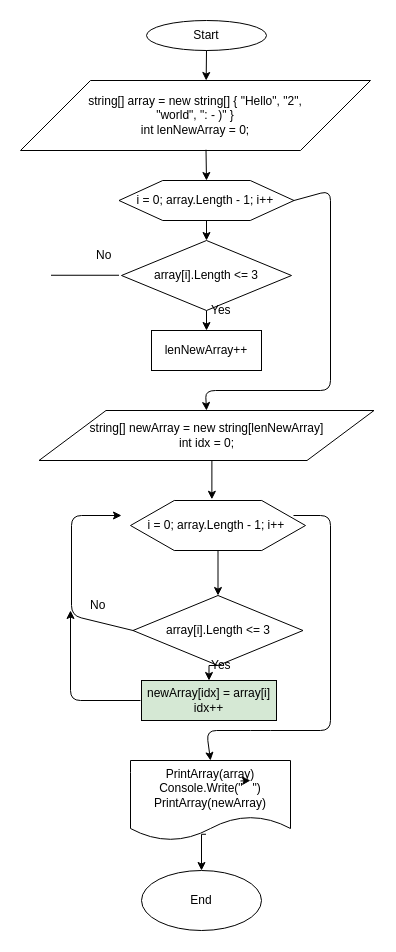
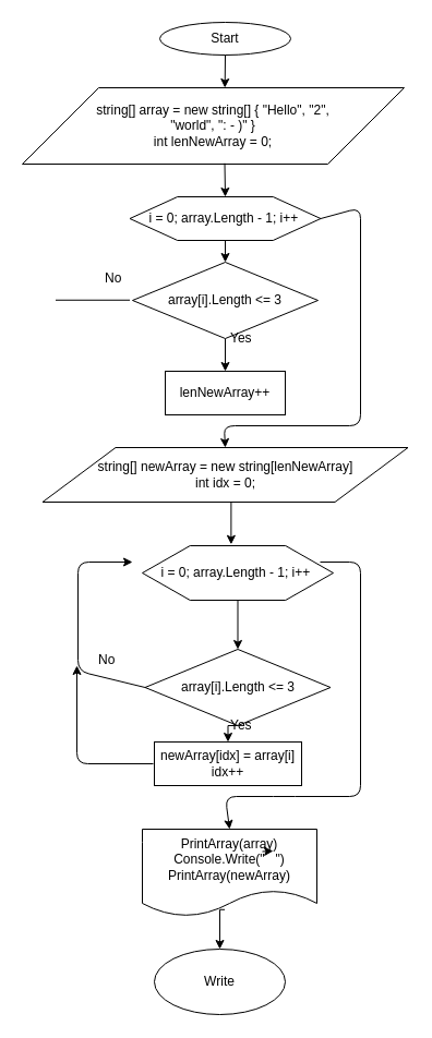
  <mxCell id="0" />
  <mxCell id="1" parent="0" />
  <mxCell id="2" value="Start" style="ellipse;whiteSpace=wrap;html=1;" parent="1" vertex="1"><mxGeometry x="146" y="20" width="120" height="30" as="geometry" /></mxCell>
  <mxCell id="3" value="string[] array = new string[] { &quot;Hello&quot;, &quot;2&quot;,&lt;br&gt;&quot;world&quot;, &quot;: - )&quot; }&lt;br&gt;int lenNewArray = 0;" style="shape=parallelogram;perimeter=parallelogramPerimeter;whiteSpace=wrap;html=1;align=center;" parent="1" vertex="1"><mxGeometry x="20" y="80" width="350" height="70" as="geometry" /></mxCell>
  <mxCell id="4" style="edgeStyle=orthogonalEdgeStyle;rounded=0;jumpSize=3;orthogonalLoop=1;jettySize=auto;html=1;exitX=0.5;exitY=1;exitDx=0;exitDy=0;entryX=0.5;entryY=0;entryDx=0;entryDy=0;strokeWidth=1;" parent="1" source="5" target="7" edge="1"><mxGeometry relative="1" as="geometry" /></mxCell>
  <mxCell id="5" value="i = 0; array.Length - 1; i++&amp;nbsp;" style="shape=hexagon;perimeter=hexagonPerimeter2;whiteSpace=wrap;html=1;" parent="1" vertex="1"><mxGeometry x="118.5" y="180" width="175" height="40" as="geometry" /></mxCell>
  <mxCell id="6" style="edgeStyle=orthogonalEdgeStyle;rounded=0;jumpSize=3;orthogonalLoop=1;jettySize=auto;html=1;exitX=0.5;exitY=1;exitDx=0;exitDy=0;entryX=0.5;entryY=0;entryDx=0;entryDy=0;strokeWidth=1;" parent="1" source="7" target="8" edge="1"><mxGeometry relative="1" as="geometry" /></mxCell>
  <mxCell id="7" value="array[i].Length &amp;lt;= 3" style="rhombus;whiteSpace=wrap;html=1;" parent="1" vertex="1"><mxGeometry x="121" y="240" width="170" height="70" as="geometry" /></mxCell>
- <mxCell id="8" value="lenNewArray++" style="rounded=0;whiteSpace=wrap;html=1;" parent="1" vertex="1"><mxGeometry x="151" y="330" width="110" height="40" as="geometry" /></mxCell>
+ <mxCell id="8" value="lenNewArray++" style="rounded=0;whiteSpace=wrap;html=1;" parent="1" vertex="1"><mxGeometry x="151" y="340" width="110" height="40" as="geometry" /></mxCell>
  <mxCell id="9" style="edgeStyle=orthogonalEdgeStyle;rounded=0;jumpSize=3;orthogonalLoop=1;jettySize=auto;html=1;exitX=0.5;exitY=1;exitDx=0;exitDy=0;entryX=0.465;entryY=-0.024;entryDx=0;entryDy=0;entryPerimeter=0;strokeWidth=1;" parent="1" source="10" target="12" edge="1"><mxGeometry relative="1" as="geometry" /></mxCell>
  <mxCell id="10" value="string[] newArray = new string[lenNewArray]&lt;br&gt;int idx = 0;" style="shape=parallelogram;perimeter=parallelogramPerimeter;whiteSpace=wrap;html=1;" parent="1" vertex="1"><mxGeometry x="38.5" y="410" width="335" height="50" as="geometry" /></mxCell>
  <mxCell id="11" style="edgeStyle=orthogonalEdgeStyle;rounded=0;jumpSize=3;orthogonalLoop=1;jettySize=auto;html=1;exitX=0.5;exitY=1;exitDx=0;exitDy=0;entryX=0.5;entryY=0;entryDx=0;entryDy=0;strokeWidth=1;" parent="1" source="12" target="14" edge="1"><mxGeometry relative="1" as="geometry" /></mxCell>
  <mxCell id="12" value="i = 0; array.Length - 1; i++&amp;nbsp;" style="shape=hexagon;perimeter=hexagonPerimeter2;whiteSpace=wrap;html=1;" parent="1" vertex="1"><mxGeometry x="130" y="500" width="175" height="50" as="geometry" /></mxCell>
  <mxCell id="13" style="edgeStyle=orthogonalEdgeStyle;rounded=0;jumpSize=3;orthogonalLoop=1;jettySize=auto;html=1;exitX=0.5;exitY=1;exitDx=0;exitDy=0;entryX=0.5;entryY=0;entryDx=0;entryDy=0;strokeWidth=1;" parent="1" source="14" target="15" edge="1"><mxGeometry relative="1" as="geometry" /></mxCell>
  <mxCell id="14" value="array[i].Length &amp;lt;= 3" style="rhombus;whiteSpace=wrap;html=1;" parent="1" vertex="1"><mxGeometry x="132.5" y="595" width="170" height="70" as="geometry" /></mxCell>
- <mxCell id="15" value="newArray[idx] = array[i]&lt;br&gt;idx++" style="rounded=0;whiteSpace=wrap;html=1;fillColor=#d5e8d4;" parent="1" vertex="1"><mxGeometry x="141" y="680" width="135" height="40" as="geometry" /></mxCell>
+ <mxCell id="15" value="newArray[idx] = array[i]&lt;br&gt;idx++" style="rounded=0;whiteSpace=wrap;html=1;" parent="1" vertex="1"><mxGeometry x="141" y="680" width="135" height="40" as="geometry" /></mxCell>
  <mxCell id="16" style="edgeStyle=orthogonalEdgeStyle;rounded=0;jumpSize=3;orthogonalLoop=1;jettySize=auto;html=1;strokeWidth=1;entryX=0.5;entryY=0;entryDx=0;entryDy=0;exitX=0.472;exitY=0.922;exitDx=0;exitDy=0;exitPerimeter=0;" parent="1" source="17" target="19" edge="1"><mxGeometry relative="1" as="geometry"><mxPoint x="206" y="860" as="targetPoint" /><mxPoint x="203" y="830" as="sourcePoint" /></mxGeometry></mxCell>
  <mxCell id="17" value="PrintArray(array)&lt;br&gt;Console.Write(&quot;&amp;nbsp; &amp;nbsp;&quot;)&lt;br&gt;PrintArray(newArray)" style="shape=document;whiteSpace=wrap;html=1;boundedLbl=1;" parent="1" vertex="1"><mxGeometry x="130" y="760" width="160" height="80" as="geometry" /></mxCell>
  <mxCell id="18" value="" style="endArrow=classic;html=1;strokeWidth=1;jumpSize=3;" parent="1" edge="1"><mxGeometry width="50" height="50" relative="1" as="geometry"><mxPoint x="240" y="780.5" as="sourcePoint" /><mxPoint x="250" y="780" as="targetPoint" /></mxGeometry></mxCell>
- <mxCell id="19" value="End" style="ellipse;whiteSpace=wrap;html=1;" parent="1" vertex="1"><mxGeometry x="141" y="870" width="120" height="60" as="geometry" /></mxCell>
+ <mxCell id="19" value="Write" style="ellipse;whiteSpace=wrap;html=1;" parent="1" vertex="1"><mxGeometry x="141" y="870" width="120" height="60" as="geometry" /></mxCell>
  <mxCell id="20" value="" style="endArrow=classic;html=1;strokeWidth=1;entryX=0.5;entryY=0;entryDx=0;entryDy=0;exitX=0.53;exitY=0.989;exitDx=0;exitDy=0;exitPerimeter=0;" parent="1" target="5" edge="1" source="3"><mxGeometry width="50" height="50" relative="1" as="geometry"><mxPoint x="206" y="142" as="sourcePoint" /><mxPoint x="228" y="140" as="targetPoint" /></mxGeometry></mxCell>
  <mxCell id="21" value="Yes" style="text;html=1;resizable=0;points=[];autosize=1;align=left;verticalAlign=top;spacingTop=-4;" parent="1" vertex="1"><mxGeometry x="208.5" y="300" width="40" height="20" as="geometry" /></mxCell>
  <mxCell id="22" value="" style="endArrow=classic;html=1;strokeWidth=1;exitX=1;exitY=0.5;exitDx=0;exitDy=0;entryX=0.5;entryY=0;entryDx=0;entryDy=0;" parent="1" source="5" target="10" edge="1"><mxGeometry width="50" height="50" relative="1" as="geometry"><mxPoint x="290" y="240" as="sourcePoint" /><mxPoint x="330" y="380" as="targetPoint" /><Array as="points"><mxPoint x="330" y="190" /><mxPoint x="330" y="390" /><mxPoint x="205" y="390" /></Array></mxGeometry></mxCell>
  <mxCell id="23" value="No" style="text;html=1;resizable=0;points=[];autosize=1;align=left;verticalAlign=top;spacingTop=-4;" parent="1" vertex="1"><mxGeometry x="93.5" y="245" width="30" height="20" as="geometry" /></mxCell>
  <mxCell id="24" value="" style="endArrow=classic;html=1;strokeWidth=1;exitX=0;exitY=0.5;exitDx=0;exitDy=0;" parent="1" source="14" edge="1"><mxGeometry width="50" height="50" relative="1" as="geometry"><mxPoint x="71" y="565" as="sourcePoint" /><mxPoint x="121" y="515" as="targetPoint" /><Array as="points"><mxPoint x="71" y="615" /><mxPoint x="71" y="515" /></Array></mxGeometry></mxCell>
  <mxCell id="25" value="" style="endArrow=classic;html=1;strokeWidth=1;" parent="1" edge="1"><mxGeometry width="50" height="50" relative="1" as="geometry"><mxPoint x="140" y="700" as="sourcePoint" /><mxPoint x="70" y="610" as="targetPoint" /><Array as="points"><mxPoint x="70" y="700" /></Array></mxGeometry></mxCell>
  <mxCell id="26" value="No" style="text;html=1;resizable=0;points=[];autosize=1;align=left;verticalAlign=top;spacingTop=-4;" parent="1" vertex="1"><mxGeometry x="88" y="595" width="30" height="20" as="geometry" /></mxCell>
  <mxCell id="27" value="Yes" style="text;html=1;resizable=0;points=[];autosize=1;align=left;verticalAlign=top;spacingTop=-4;" parent="1" vertex="1"><mxGeometry x="208.5" y="655" width="40" height="20" as="geometry" /></mxCell>
  <mxCell id="28" value="" style="endArrow=classic;html=1;strokeWidth=1;entryX=0.5;entryY=0;entryDx=0;entryDy=0;" parent="1" target="17" edge="1"><mxGeometry width="50" height="50" relative="1" as="geometry"><mxPoint x="293" y="515" as="sourcePoint" /><mxPoint x="330" y="730" as="targetPoint" /><Array as="points"><mxPoint x="330" y="515" /><mxPoint x="330" y="730" /><mxPoint x="260" y="730" /><mxPoint x="206" y="730" /></Array></mxGeometry></mxCell>
  <mxCell id="29" value="" style="endArrow=classic;html=1;rounded=0;exitX=0.5;exitY=1;exitDx=0;exitDy=0;" edge="1" parent="1" source="2"><mxGeometry width="50" height="50" relative="1" as="geometry"><mxPoint x="206" y="50" as="sourcePoint" /><mxPoint x="205.67" y="80" as="targetPoint" /><Array as="points" /></mxGeometry></mxCell>
  <mxCell id="30" value="" style="endArrow=none;html=1;rounded=0;" edge="1" parent="1"><mxGeometry width="50" height="50" relative="1" as="geometry"><mxPoint x="50.5" y="274.75" as="sourcePoint" /><mxPoint x="118.5" y="274.75" as="targetPoint" /><Array as="points"><mxPoint x="80.5" y="274.75" /></Array></mxGeometry></mxCell>
